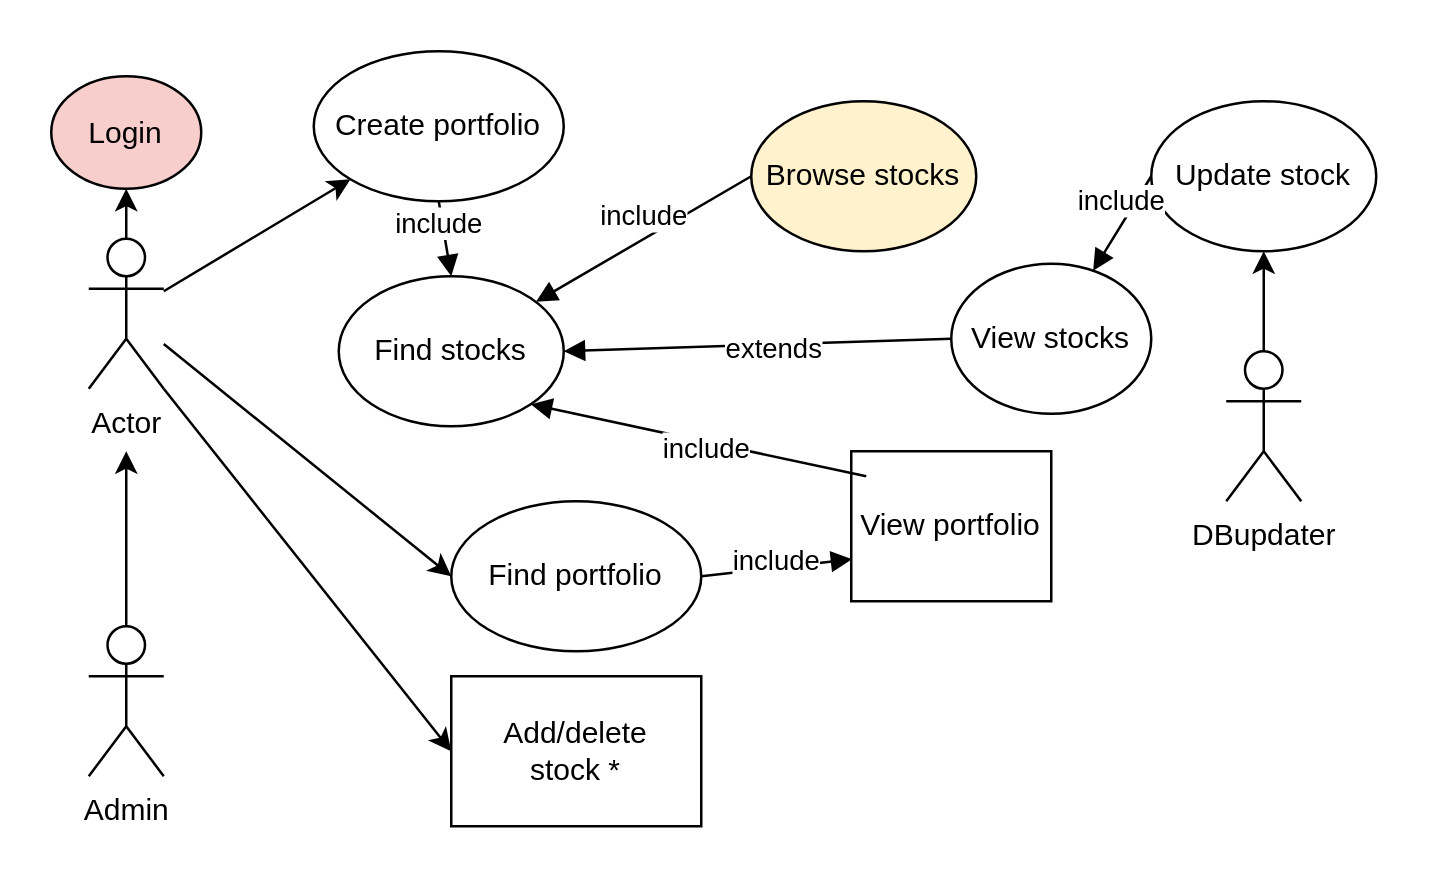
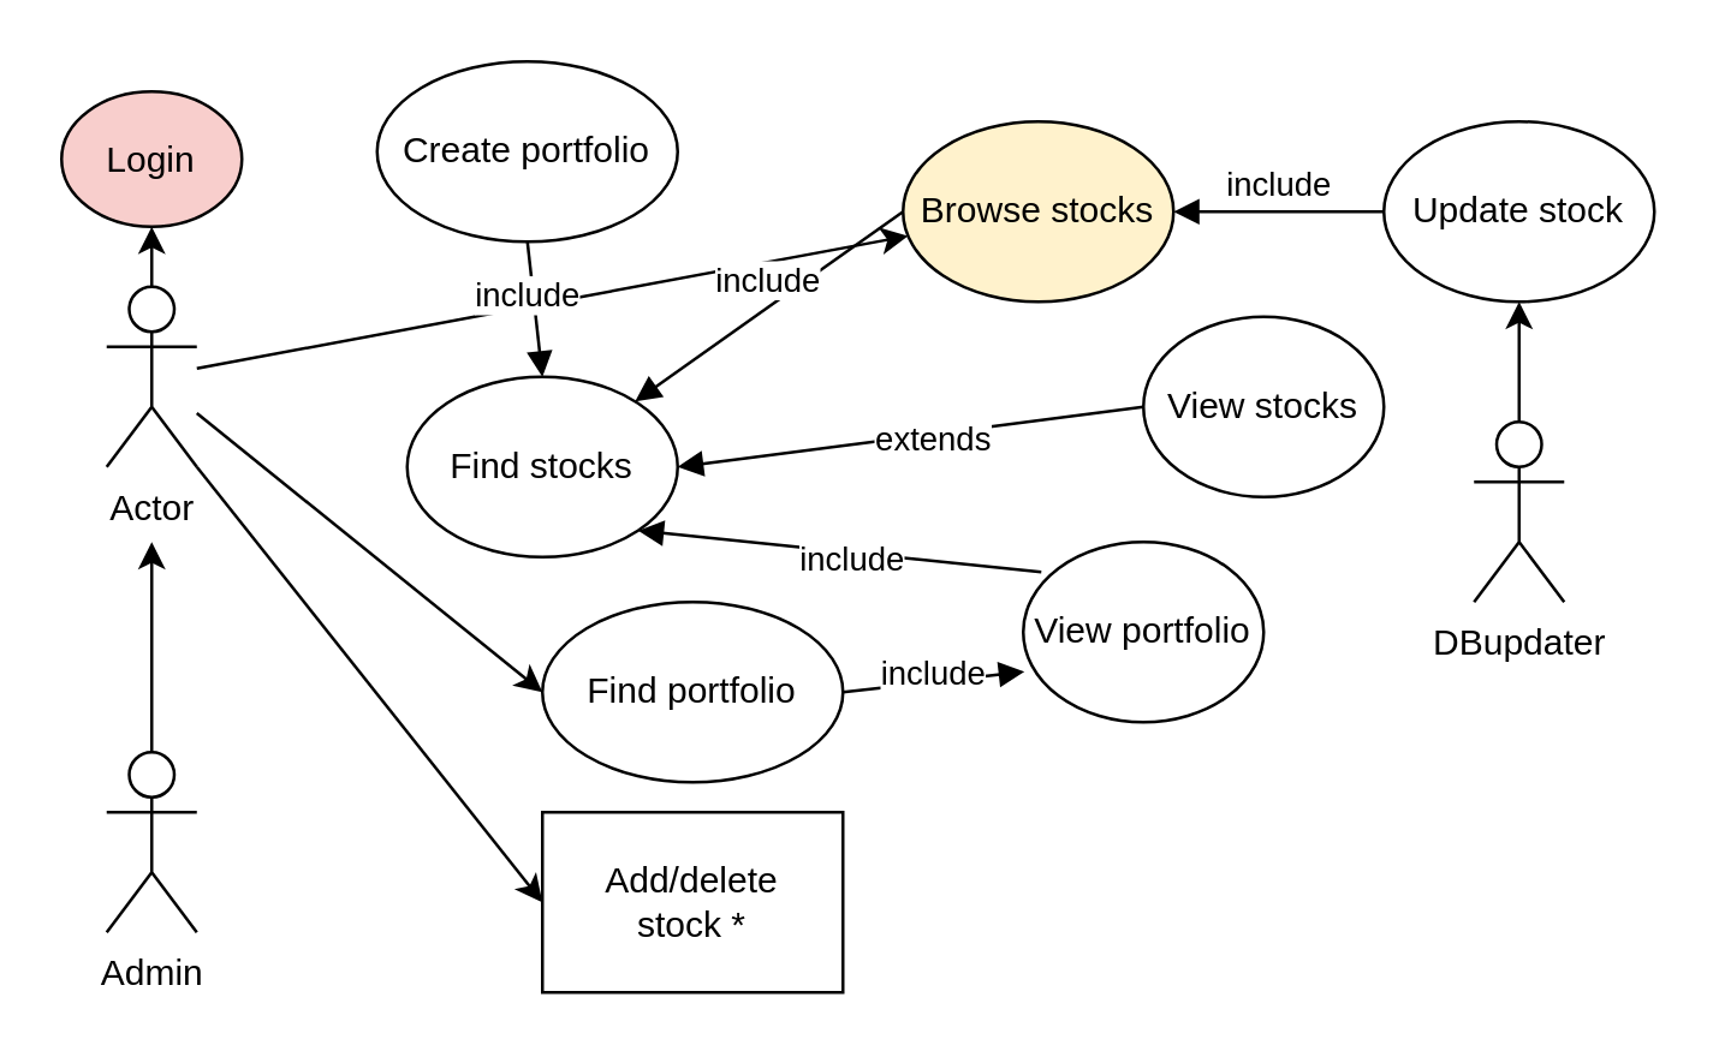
  <mxCell id="0" />
  <mxCell id="1" parent="0" />
  <mxCell id="2" style="rounded=0;orthogonalLoop=1;jettySize=auto;html=1;entryX=0;entryY=0.5;entryDx=0;entryDy=0;" parent="1" source="6" target="11" edge="1"><mxGeometry relative="1" as="geometry" /></mxCell>
- <mxCell id="3" style="rounded=0;orthogonalLoop=1;jettySize=auto;html=1;entryX=0;entryY=1;entryDx=0;entryDy=0;" parent="1" source="6" target="17" edge="1"><mxGeometry relative="1" as="geometry" /></mxCell>
+ <mxCell id="3" style="rounded=0;orthogonalLoop=1;jettySize=auto;html=1;" parent="1" source="6" target="22" edge="1"><mxGeometry relative="1" as="geometry" /></mxCell>
  <mxCell id="4" style="edgeStyle=none;rounded=0;orthogonalLoop=1;jettySize=auto;html=1;entryX=0;entryY=0.5;entryDx=0;entryDy=0;exitX=1;exitY=1;exitDx=0;exitDy=0;exitPerimeter=0;" parent="1" source="6" target="19" edge="1"><mxGeometry relative="1" as="geometry" /></mxCell>
  <mxCell id="5" style="edgeStyle=none;rounded=0;orthogonalLoop=1;jettySize=auto;html=1;entryX=0.5;entryY=1;entryDx=0;entryDy=0;" parent="1" source="6" target="7" edge="1"><mxGeometry relative="1" as="geometry" /></mxCell>
  <mxCell id="6" value="Actor" style="shape=umlActor;verticalLabelPosition=bottom;verticalAlign=top;html=1;" parent="1" vertex="1"><mxGeometry x="35" y="95" width="30" height="60" as="geometry" /></mxCell>
  <mxCell id="7" value="Login" style="ellipse;whiteSpace=wrap;html=1;fillColor=#f8cecc;" parent="1" vertex="1"><mxGeometry x="20" y="30" width="60" height="45" as="geometry" /></mxCell>
  <mxCell id="8" style="rounded=0;orthogonalLoop=1;jettySize=auto;html=1;" parent="1" source="9" edge="1"><mxGeometry relative="1" as="geometry"><mxPoint x="50" y="180" as="targetPoint" /></mxGeometry></mxCell>
  <mxCell id="9" value="Admin" style="shape=umlActor;verticalLabelPosition=bottom;verticalAlign=top;html=1;" parent="1" vertex="1"><mxGeometry x="35" y="250" width="30" height="60" as="geometry" /></mxCell>
- <mxCell id="10" value="Find stocks" style="ellipse;whiteSpace=wrap;html=1;" parent="1" vertex="1"><mxGeometry x="135" y="110" width="90" height="60" as="geometry" /></mxCell>
+ <mxCell id="10" value="Find stocks" style="ellipse;whiteSpace=wrap;html=1;" parent="1" vertex="1"><mxGeometry x="135" y="125" width="90" height="60" as="geometry" /></mxCell>
  <mxCell id="11" value="Find portfolio" style="ellipse;whiteSpace=wrap;html=1;" parent="1" vertex="1"><mxGeometry x="180" y="200" width="100" height="60" as="geometry" /></mxCell>
  <mxCell id="12" value="View stocks" style="ellipse;whiteSpace=wrap;html=1;" parent="1" vertex="1"><mxGeometry x="380" y="105" width="80" height="60" as="geometry" /></mxCell>
  <mxCell id="13" value="extends" style="html=1;verticalAlign=bottom;endArrow=block;exitX=0;exitY=0.5;exitDx=0;exitDy=0;entryX=1;entryY=0.5;entryDx=0;entryDy=0;" parent="1" source="12" target="10" edge="1"><mxGeometry x="-0.079" y="11" width="80" relative="1" as="geometry"><mxPoint x="300" y="355" as="sourcePoint" /><mxPoint x="160" y="200" as="targetPoint" /><mxPoint as="offset" /></mxGeometry></mxCell>
- <mxCell id="14" value="View portfolio" style="whiteSpace=wrap;html=1;rounded=0;" parent="1" vertex="1"><mxGeometry x="340" y="180" width="80" height="60" as="geometry" /></mxCell>
+ <mxCell id="14" value="View portfolio" style="ellipse;whiteSpace=wrap;html=1;" parent="1" vertex="1"><mxGeometry x="340" y="180" width="80" height="60" as="geometry" /></mxCell>
  <mxCell id="15" value="include" style="html=1;verticalAlign=bottom;endArrow=block;entryX=0.005;entryY=0.72;entryDx=0;entryDy=0;entryPerimeter=0;" parent="1" target="14" edge="1"><mxGeometry x="-0.027" y="-6" width="80" relative="1" as="geometry"><mxPoint x="280" y="230" as="sourcePoint" /><mxPoint x="330" y="305" as="targetPoint" /><mxPoint as="offset" /></mxGeometry></mxCell>
  <mxCell id="16" value="include" style="html=1;verticalAlign=bottom;endArrow=block;exitX=0.075;exitY=0.167;exitDx=0;exitDy=0;entryX=1;entryY=1;entryDx=0;entryDy=0;exitPerimeter=0;" parent="1" source="14" target="10" edge="1"><mxGeometry x="-0.08" y="11" width="80" relative="1" as="geometry"><mxPoint x="260" y="275" as="sourcePoint" /><mxPoint x="324" y="275" as="targetPoint" /><mxPoint as="offset" /></mxGeometry></mxCell>
  <mxCell id="17" value="Create portfolio" style="ellipse;whiteSpace=wrap;html=1;" parent="1" vertex="1"><mxGeometry x="125" y="20" width="100" height="60" as="geometry" /></mxCell>
  <mxCell id="18" value="include" style="html=1;verticalAlign=bottom;endArrow=block;entryX=0.5;entryY=0;entryDx=0;entryDy=0;" parent="1" target="10" edge="1"><mxGeometry x="0.188" y="-3" width="80" relative="1" as="geometry"><mxPoint x="175" y="80" as="sourcePoint" /><mxPoint x="180" y="120" as="targetPoint" /><mxPoint as="offset" /></mxGeometry></mxCell>
  <mxCell id="19" value="&lt;div&gt;Add/delete&lt;/div&gt;&lt;div&gt;stock *&lt;br&gt;&lt;/div&gt;" style="whiteSpace=wrap;html=1;rounded=0;" parent="1" vertex="1"><mxGeometry x="180" y="270" width="100" height="60" as="geometry" /></mxCell>
  <mxCell id="20" style="edgeStyle=none;rounded=0;orthogonalLoop=1;jettySize=auto;html=1;entryX=0.5;entryY=1;entryDx=0;entryDy=0;" parent="1" source="21" target="24" edge="1"><mxGeometry relative="1" as="geometry" /></mxCell>
  <mxCell id="21" value="&lt;div&gt;DBupdater&lt;/div&gt;" style="shape=umlActor;verticalLabelPosition=bottom;verticalAlign=top;html=1;" parent="1" vertex="1"><mxGeometry x="490" y="140" width="30" height="60" as="geometry" /></mxCell>
  <mxCell id="22" value="Browse stocks" style="ellipse;whiteSpace=wrap;html=1;fillColor=#fff2cc;" parent="1" vertex="1"><mxGeometry x="300" y="40" width="90" height="60" as="geometry" /></mxCell>
  <mxCell id="23" value="include" style="html=1;verticalAlign=bottom;endArrow=block;exitX=0;exitY=0.5;exitDx=0;exitDy=0;" parent="1" source="22" target="10" edge="1"><mxGeometry width="80" relative="1" as="geometry"><mxPoint x="280" y="115" as="sourcePoint" /><mxPoint x="344" y="115" as="targetPoint" /></mxGeometry></mxCell>
  <mxCell id="24" value="Update stock" style="ellipse;whiteSpace=wrap;html=1;" parent="1" vertex="1"><mxGeometry x="460" y="40" width="90" height="60" as="geometry" /></mxCell>
- <mxCell id="25" value="include" style="html=1;verticalAlign=bottom;endArrow=block;exitX=0;exitY=0.5;exitDx=0;exitDy=0;" parent="1" source="24" target="12" edge="1"><mxGeometry width="80" relative="1" as="geometry"><mxPoint x="280" y="95" as="sourcePoint" /><mxPoint x="344" y="95" as="targetPoint" /></mxGeometry></mxCell>
+ <mxCell id="25" value="include" style="html=1;verticalAlign=bottom;endArrow=block;exitX=0;exitY=0.5;exitDx=0;exitDy=0;" parent="1" source="24" target="22" edge="1"><mxGeometry width="80" relative="1" as="geometry"><mxPoint x="280" y="95" as="sourcePoint" /><mxPoint x="344" y="95" as="targetPoint" /></mxGeometry></mxCell>
